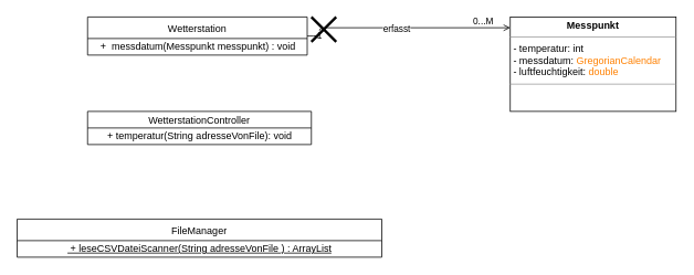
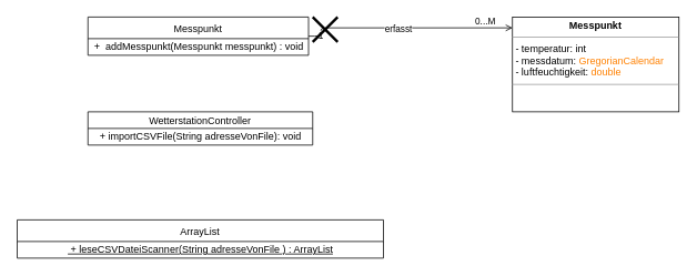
  <mxCell id="0" />
  <mxCell id="1" parent="0" />
- <mxCell id="2" value="Wetterstation" style="swimlane;fontStyle=0;childLayout=stackLayout;horizontal=1;startSize=26;fillColor=none;horizontalStack=0;resizeParent=1;resizeParentMax=0;resizeLast=0;collapsible=1;marginBottom=0;" vertex="1" parent="1"><mxGeometry x="105" y="20" width="265" height="46" as="geometry" /></mxCell>
- <mxCell id="3" value="+&amp;nbsp;&amp;nbsp;messdatum(Messpunkt messpunkt) : void" style="text;html=1;align=center;verticalAlign=middle;resizable=0;points=[];autosize=1;strokeColor=none;fillColor=none;" vertex="1" parent="2"><mxGeometry y="26" width="265" height="20" as="geometry" /></mxCell>
+ <mxCell id="2" value="Messpunkt" style="swimlane;fontStyle=0;childLayout=stackLayout;horizontal=1;startSize=26;fillColor=none;horizontalStack=0;resizeParent=1;resizeParentMax=0;resizeLast=0;collapsible=1;marginBottom=0;" vertex="1" parent="1"><mxGeometry x="105" y="20" width="265" height="46" as="geometry" /></mxCell>
+ <mxCell id="3" value="+&amp;nbsp;&amp;nbsp;addMesspunkt(Messpunkt messpunkt) : void" style="text;html=1;align=center;verticalAlign=middle;resizable=0;points=[];autosize=1;strokeColor=none;fillColor=none;" vertex="1" parent="2"><mxGeometry y="26" width="265" height="20" as="geometry" /></mxCell>
  <mxCell id="4" value="" style="endArrow=open;html=1;edgeStyle=orthogonalEdgeStyle;exitX=1;exitY=0.5;exitDx=0;exitDy=0;entryX=0;entryY=0.5;entryDx=0;entryDy=0;endFill=0;" edge="1" parent="1" source="2"><mxGeometry relative="1" as="geometry"><mxPoint x="375" y="33" as="sourcePoint" /><mxPoint x="615" y="33" as="targetPoint" /><Array as="points"><mxPoint x="385" y="43" /><mxPoint x="385" y="33" /></Array></mxGeometry></mxCell>
  <mxCell id="5" value="1" style="edgeLabel;resizable=0;html=1;align=left;verticalAlign=bottom;" connectable="0" vertex="1" parent="4"><mxGeometry x="-1" relative="1" as="geometry"><mxPoint x="10" y="8" as="offset" /></mxGeometry></mxCell>
  <mxCell id="6" value="0...M" style="edgeLabel;resizable=0;html=1;align=right;verticalAlign=bottom;" connectable="0" vertex="1" parent="4"><mxGeometry x="1" relative="1" as="geometry"><mxPoint x="-20" as="offset" /></mxGeometry></mxCell>
  <mxCell id="7" value="erfasst" style="edgeLabel;html=1;align=center;verticalAlign=middle;resizable=0;points=[];" vertex="1" connectable="0" parent="4"><mxGeometry x="-0.08" relative="1" as="geometry"><mxPoint as="offset" /></mxGeometry></mxCell>
  <mxCell id="8" value="WetterstationController" style="swimlane;fontStyle=0;childLayout=stackLayout;horizontal=1;startSize=20;fillColor=none;horizontalStack=0;resizeParent=1;resizeParentMax=0;resizeLast=0;collapsible=1;marginBottom=0;" vertex="1" parent="1"><mxGeometry x="105" y="134" width="270" height="40" as="geometry" /></mxCell>
- <mxCell id="9" value="+&amp;nbsp;temperatur(String adresseVonFile): void" style="text;html=1;align=center;verticalAlign=middle;resizable=0;points=[];autosize=1;strokeColor=none;fillColor=none;" vertex="1" parent="8"><mxGeometry y="20" width="270" height="20" as="geometry" /></mxCell>
- <mxCell id="10" value="FileManager" style="swimlane;fontStyle=0;childLayout=stackLayout;horizontal=1;startSize=26;fillColor=none;horizontalStack=0;resizeParent=1;resizeParentMax=0;resizeLast=0;collapsible=1;marginBottom=0;" vertex="1" parent="1"><mxGeometry y="264" width="440" height="46" as="geometry" x="20" /></mxCell>
+ <mxCell id="9" value="+&amp;nbsp;importCSVFile(String adresseVonFile): void" style="text;html=1;align=center;verticalAlign=middle;resizable=0;points=[];autosize=1;strokeColor=none;fillColor=none;" vertex="1" parent="8"><mxGeometry y="20" width="270" height="20" as="geometry" /></mxCell>
+ <mxCell id="10" value="ArrayList" style="swimlane;fontStyle=0;childLayout=stackLayout;horizontal=1;startSize=26;fillColor=none;horizontalStack=0;resizeParent=1;resizeParentMax=0;resizeLast=0;collapsible=1;marginBottom=0;" vertex="1" parent="1"><mxGeometry y="264" width="440" height="46" as="geometry" x="20" /></mxCell>
  <mxCell id="11" value="&lt;u&gt;&amp;nbsp;+ leseCSVDateiScanner(String adresseVonFile ) : ArrayList&lt;/u&gt;" style="text;html=1;align=center;verticalAlign=middle;resizable=0;points=[];autosize=1;strokeColor=none;fillColor=none;" vertex="1" parent="10"><mxGeometry y="26" width="440" height="20" as="geometry" /></mxCell>
  <mxCell id="12" value="" style="shape=umlDestroy;whiteSpace=wrap;html=1;strokeWidth=3;" vertex="1" parent="1"><mxGeometry x="375" y="20" width="30" height="30" as="geometry" /></mxCell>
  <mxCell id="13" value="&lt;p style=&quot;margin: 0px ; margin-top: 4px ; text-align: center&quot;&gt;&lt;b&gt;Messpunkt&lt;/b&gt;&lt;/p&gt;&lt;hr size=&quot;1&quot;&gt;&lt;p style=&quot;margin: 0px ; margin-left: 4px&quot;&gt;- temperatur: int&lt;br&gt;- messdatum: &lt;font color=&quot;#ff8000&quot;&gt;GregorianCalendar&lt;/font&gt;&lt;/p&gt;&lt;p style=&quot;margin: 0px ; margin-left: 4px&quot;&gt;- luftfeuchtigkeit: &lt;font color=&quot;#ff8000&quot;&gt;double&lt;/font&gt;&lt;/p&gt;&lt;hr size=&quot;1&quot;&gt;&lt;p style=&quot;margin: 0px ; margin-left: 4px&quot;&gt;&lt;br&gt;&lt;/p&gt;" style="verticalAlign=top;align=left;overflow=fill;fontSize=12;fontFamily=Helvetica;html=1;" vertex="1" parent="1"><mxGeometry x="615" y="20" width="200" height="114" as="geometry" /></mxCell>
